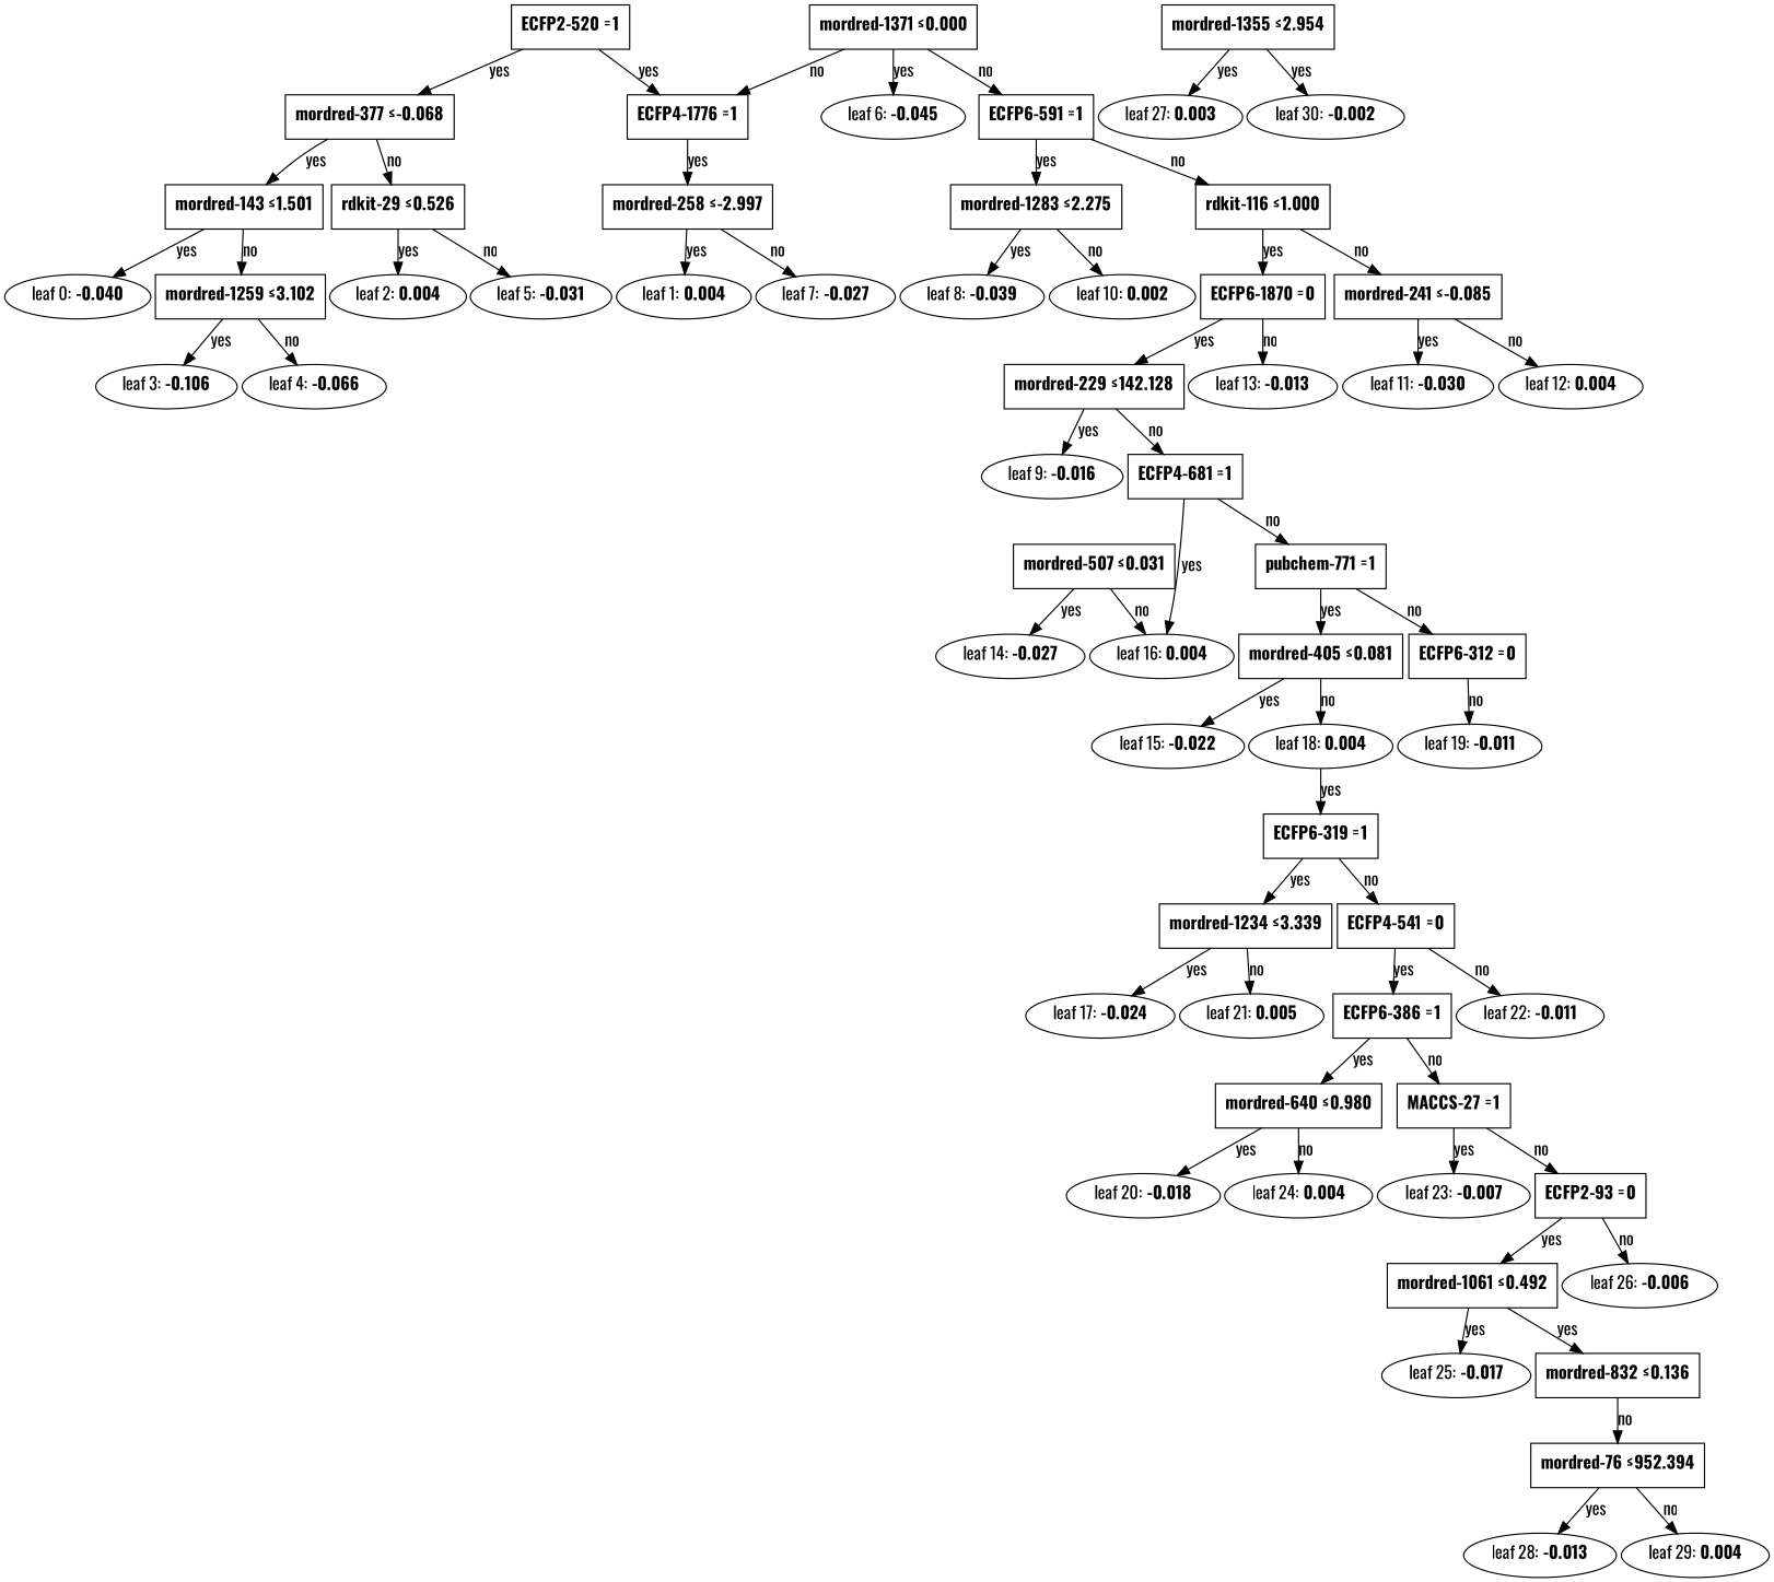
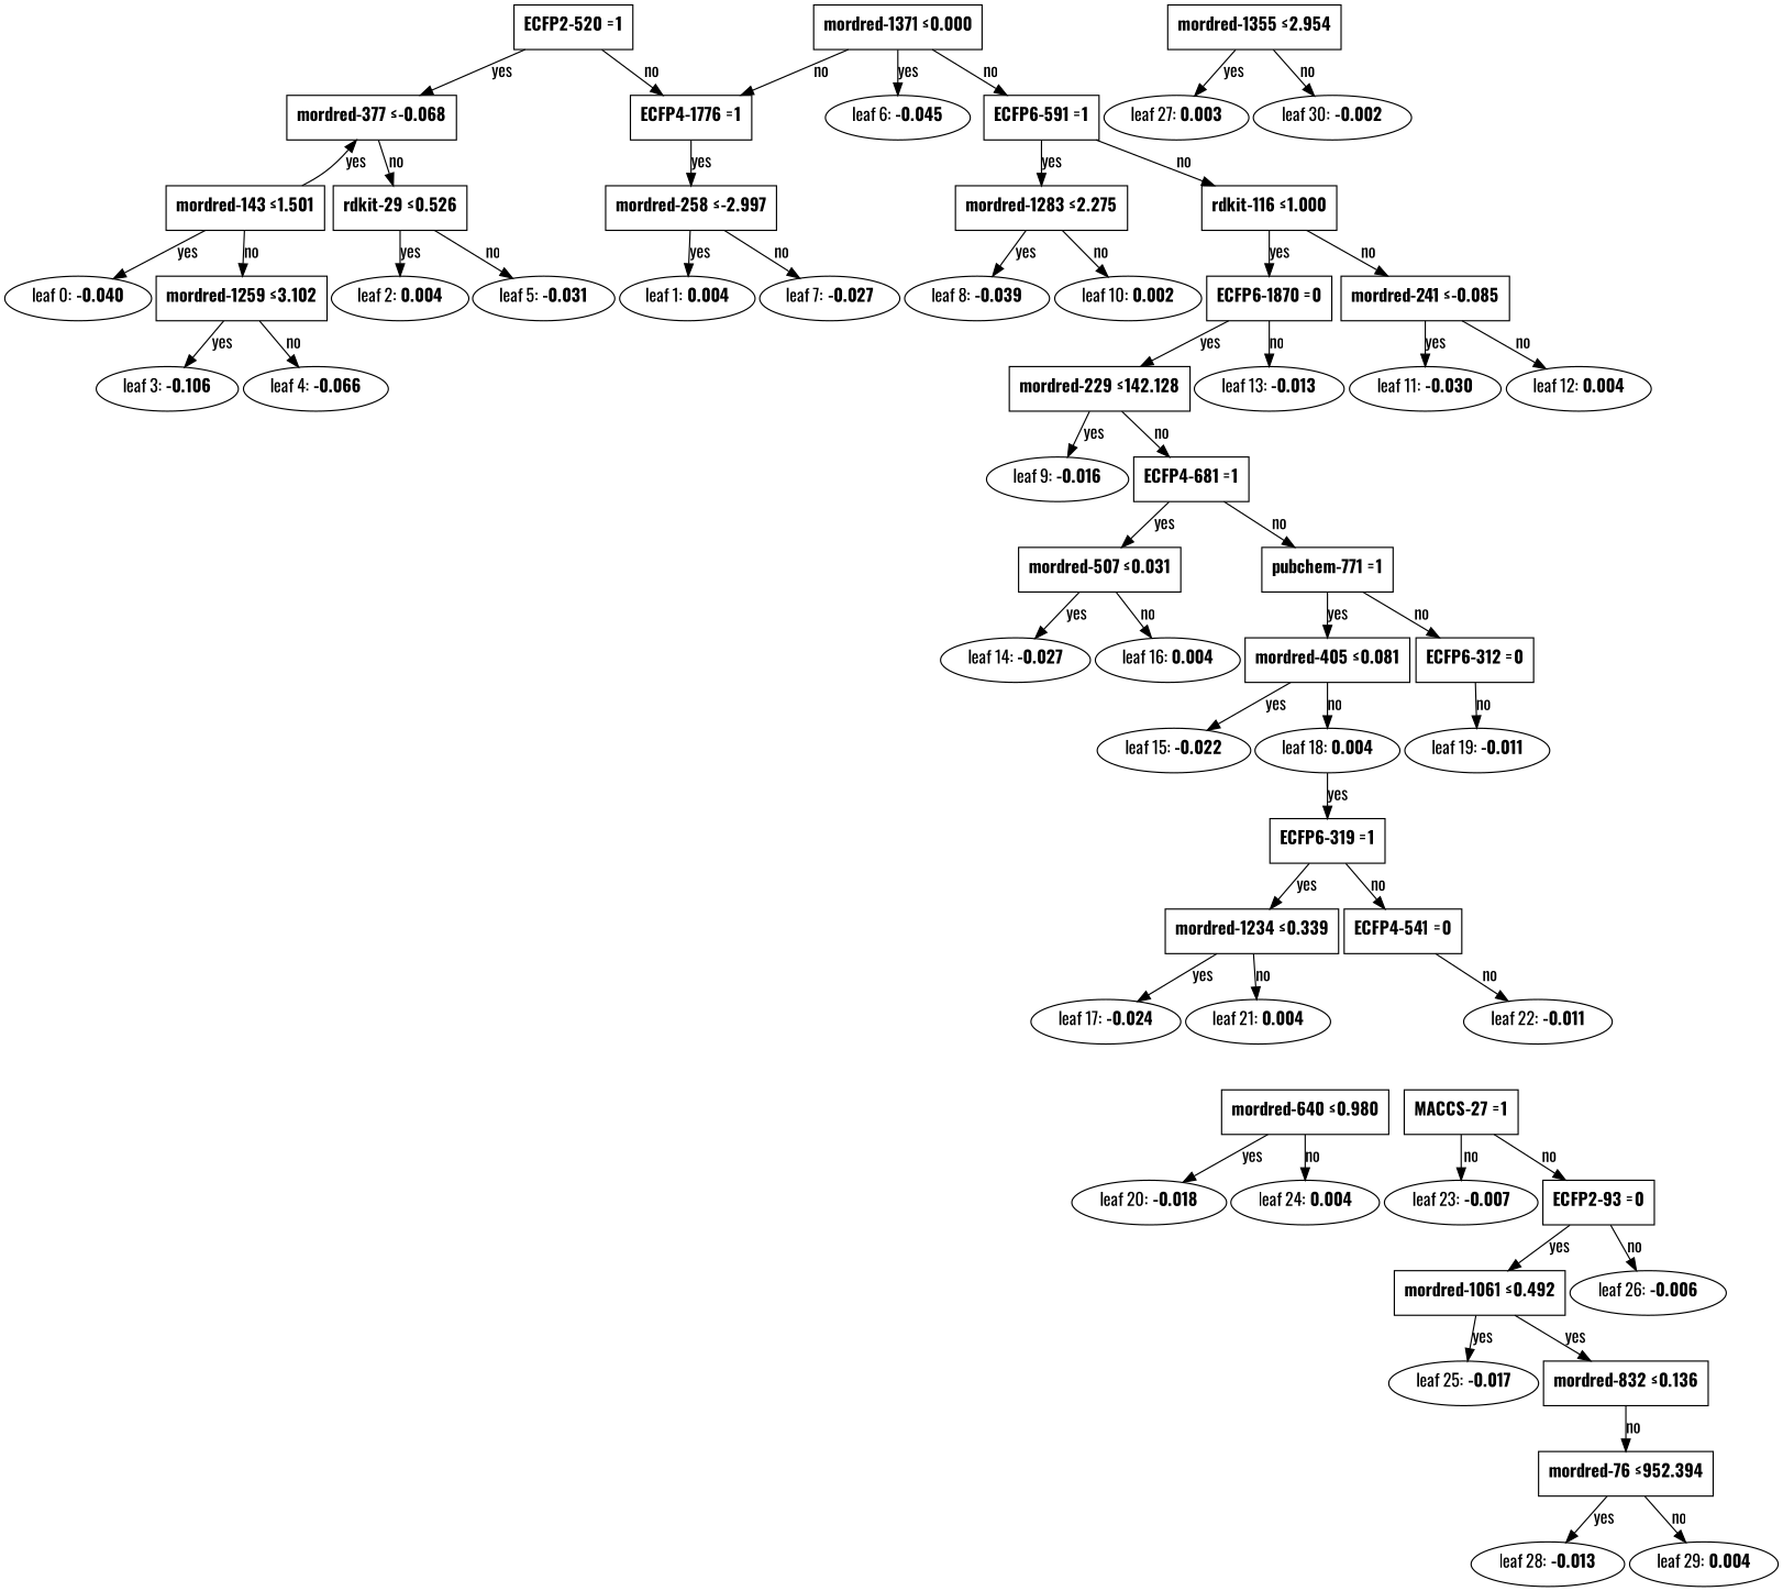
  digraph {
    fontname=Oswald
    nodesep=0.05
    rankdir=TB
    ranksep=0.3
    node [fontname=Oswald]
    edge [fontname=Oswald]
    n1 [fillcolor=white label=<<B>ECFP2-520</B> =<B>1</B>> shape=rectangle]
    n2 [fillcolor=white label=<<B>mordred-377</B> &#8804;<B>-0.068</B>> shape=rectangle]
    n3 [fillcolor=white label=<<B>ECFP4-1776</B> =<B>1</B>> shape=rectangle]
    n4 [fillcolor=white label=<<B>mordred-143</B> &#8804;<B>1.501</B>> shape=rectangle]
    n5 [fillcolor=white label=<<B>rdkit-29</B> &#8804;<B>0.526</B>> shape=rectangle]
    n6 [fillcolor=white label=<<B>mordred-258</B> &#8804;<B>-2.997</B>> shape=rectangle]
    n7 [label=<leaf 0: <B>-0.040</B>>]
    n8 [fillcolor=white label=<<B>mordred-1259</B> &#8804;<B>3.102</B>> shape=rectangle]
    n9 [label=<leaf 2: <B>0.004</B>>]
    n10 [label=<leaf 5: <B>-0.031</B>>]
    n11 [label=<leaf 3: <B>-0.106</B>>]
    n12 [label=<leaf 4: <B>-0.066</B>>]
    n13 [label=<leaf 1: <B>0.004</B>>]
    n14 [label=<leaf 7: <B>-0.027</B>>]
    n15 [fillcolor=white label=<<B>mordred-1371</B> &#8804;<B>0.000</B>> shape=rectangle]
    n16 [label=<leaf 6: <B>-0.045</B>>]
    n17 [fillcolor=white label=<<B>ECFP6-591</B> =<B>1</B>> shape=rectangle]
    n18 [fillcolor=white label=<<B>mordred-1283</B> &#8804;<B>2.275</B>> shape=rectangle]
    n19 [fillcolor=white label=<<B>rdkit-116</B> &#8804;<B>1.000</B>> shape=rectangle]
    n20 [label=<leaf 8: <B>-0.039</B>>]
    n21 [label=<leaf 10: <B>0.002</B>>]
    n22 [fillcolor=white label=<<B>ECFP6-1870</B> =<B>0</B>> shape=rectangle]
    n23 [fillcolor=white label=<<B>mordred-241</B> &#8804;<B>-0.085</B>> shape=rectangle]
    n24 [fillcolor=white label=<<B>mordred-229</B> &#8804;<B>142.128</B>> shape=rectangle]
    n25 [label=<leaf 13: <B>-0.013</B>>]
    n26 [label=<leaf 11: <B>-0.030</B>>]
    n27 [label=<leaf 12: <B>0.004</B>>]
    n28 [label=<leaf 9: <B>-0.016</B>>]
    n29 [fillcolor=white label=<<B>ECFP4-681</B> =<B>1</B>> shape=rectangle]
    n30 [fillcolor=white label=<<B>mordred-507</B> &#8804;<B>0.031</B>> shape=rectangle]
    n31 [fillcolor=white label=<<B>pubchem-771</B> =<B>1</B>> shape=rectangle]
    n32 [label=<leaf 14: <B>-0.027</B>>]
    n33 [label=<leaf 16: <B>0.004</B>>]
    n34 [fillcolor=white label=<<B>mordred-405</B> &#8804;<B>0.081</B>> shape=rectangle]
    n35 [fillcolor=white label=<<B>ECFP6-312</B> =<B>0</B>> shape=rectangle]
    n36 [label=<leaf 15: <B>-0.022</B>>]
    n37 [label=<leaf 18: <B>0.004</B>>]
    n38 [label=<leaf 19: <B>-0.011</B>>]
    n39 [fillcolor=white label=<<B>ECFP6-319</B> =<B>1</B>> shape=rectangle]
-   n40 [fillcolor=white label=<<B>mordred-1234</B> &#8804;<B>3.339</B>> shape=rectangle]
+   n40 [fillcolor=white label=<<B>mordred-1234</B> &#8804;<B>0.339</B>> shape=rectangle]
    n41 [fillcolor=white label=<<B>ECFP4-541</B> =<B>0</B>> shape=rectangle]
    n42 [label=<leaf 17: <B>-0.024</B>>]
-   n43 [label=<leaf 21: <B>0.005</B>>]
-   n44 [fillcolor=white label=<<B>ECFP6-386</B> =<B>1</B>> shape=rectangle]
+   n43 [label=<leaf 21: <B>0.004</B>>]
    n45 [label=<leaf 22: <B>-0.011</B>>]
    n46 [fillcolor=white label=<<B>mordred-640</B> &#8804;<B>0.980</B>> shape=rectangle]
    n47 [fillcolor=white label=<<B>MACCS-27</B> =<B>1</B>> shape=rectangle]
    n48 [label=<leaf 20: <B>-0.018</B>>]
    n49 [label=<leaf 24: <B>0.004</B>>]
    n50 [label=<leaf 23: <B>-0.007</B>>]
    n51 [fillcolor=white label=<<B>ECFP2-93</B> =<B>0</B>> shape=rectangle]
    n52 [fillcolor=white label=<<B>mordred-1061</B> &#8804;<B>0.492</B>> shape=rectangle]
    n53 [label=<leaf 26: <B>-0.006</B>>]
    n54 [label=<leaf 25: <B>-0.017</B>>]
    n55 [fillcolor=white label=<<B>mordred-832</B> &#8804;<B>0.136</B>> shape=rectangle]
    n56 [fillcolor=white label=<<B>mordred-76</B> &#8804;<B>952.394</B>> shape=rectangle]
    n57 [fillcolor=white label=<<B>mordred-1355</B> &#8804;<B>2.954</B>> shape=rectangle]
    n58 [label=<leaf 27: <B>0.003</B>>]
    n59 [label=<leaf 30: <B>-0.002</B>>]
    n60 [label=<leaf 28: <B>-0.013</B>>]
    n61 [label=<leaf 29: <B>0.004</B>>]
    n1 -> n2 [label=yes]
-   n1 -> n3 [label=yes]
-   n2 -> n4 [label=yes]
+   n1 -> n3 [label=no]
+   n4 -> n2 [label=yes]
    n2 -> n5 [label=no]
    n3 -> n6 [label=yes]
    n4 -> n7 [label=yes]
    n4 -> n8 [label=no]
    n5 -> n9 [label=yes]
    n5 -> n10 [label=no]
    n6 -> n13 [label=yes]
    n6 -> n14 [label=no]
    n8 -> n11 [label=yes]
    n8 -> n12 [label=no]
    n15 -> n3 [label=no]
    n15 -> n16 [label=yes]
    n15 -> n17 [label=no]
    n17 -> n18 [label=yes]
    n17 -> n19 [label=no]
    n18 -> n20 [label=yes]
    n18 -> n21 [label=no]
    n19 -> n22 [label=yes]
    n19 -> n23 [label=no]
    n22 -> n24 [label=yes]
    n22 -> n25 [label=no]
    n23 -> n26 [label=yes]
    n23 -> n27 [label=no]
    n24 -> n28 [label=yes]
    n24 -> n29 [label=no]
-   n29 -> n33 [label=yes]
+   n29 -> n30 [label=yes]
    n29 -> n31 [label=no]
    n30 -> n32 [label=yes]
    n30 -> n33 [label=no]
    n31 -> n34 [label=yes]
    n31 -> n35 [label=no]
    n34 -> n36 [label=yes]
    n34 -> n37 [label=no]
    n35 -> n38 [label=no]
    n37 -> n39 [label=yes]
    n39 -> n40 [label=yes]
    n39 -> n41 [label=no]
    n40 -> n42 [label=yes]
    n40 -> n43 [label=no]
-   n41 -> n44 [label=yes]
    n41 -> n45 [label=no]
-   n44 -> n46 [label=yes]
-   n44 -> n47 [label=no]
    n46 -> n48 [label=yes]
    n46 -> n49 [label=no]
-   n47 -> n50 [label=yes]
+   n47 -> n50 [label=no]
    n47 -> n51 [label=no]
    n51 -> n52 [label=yes]
    n51 -> n53 [label=no]
    n52 -> n54 [label=yes]
    n52 -> n55 [label=yes]
    n55 -> n56 [label=no]
    n56 -> n60 [label=yes]
    n56 -> n61 [label=no]
    n57 -> n58 [label=yes]
-   n57 -> n59 [label=yes]
+   n57 -> n59 [label=no]
  }
